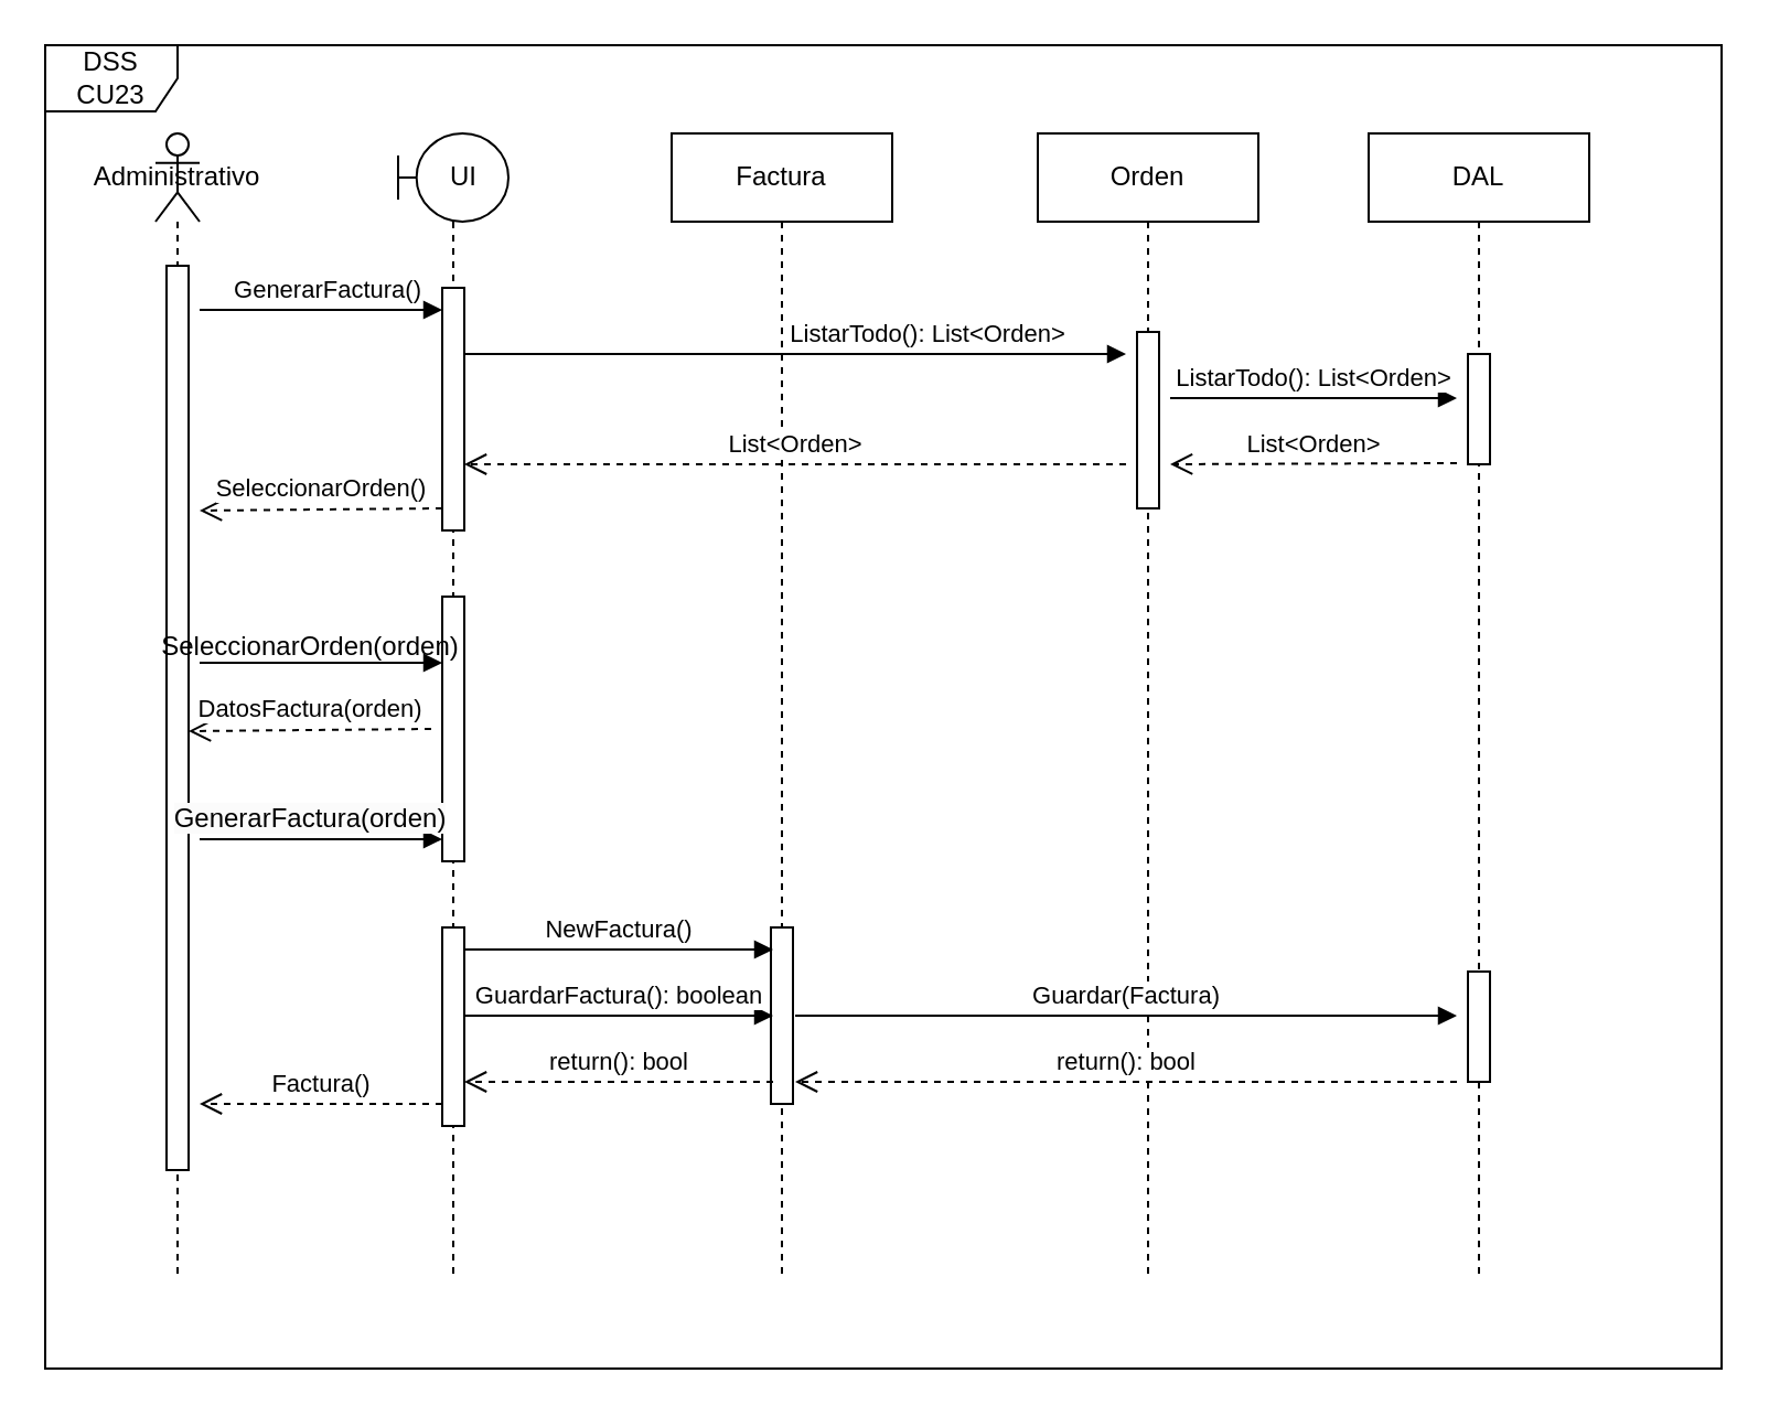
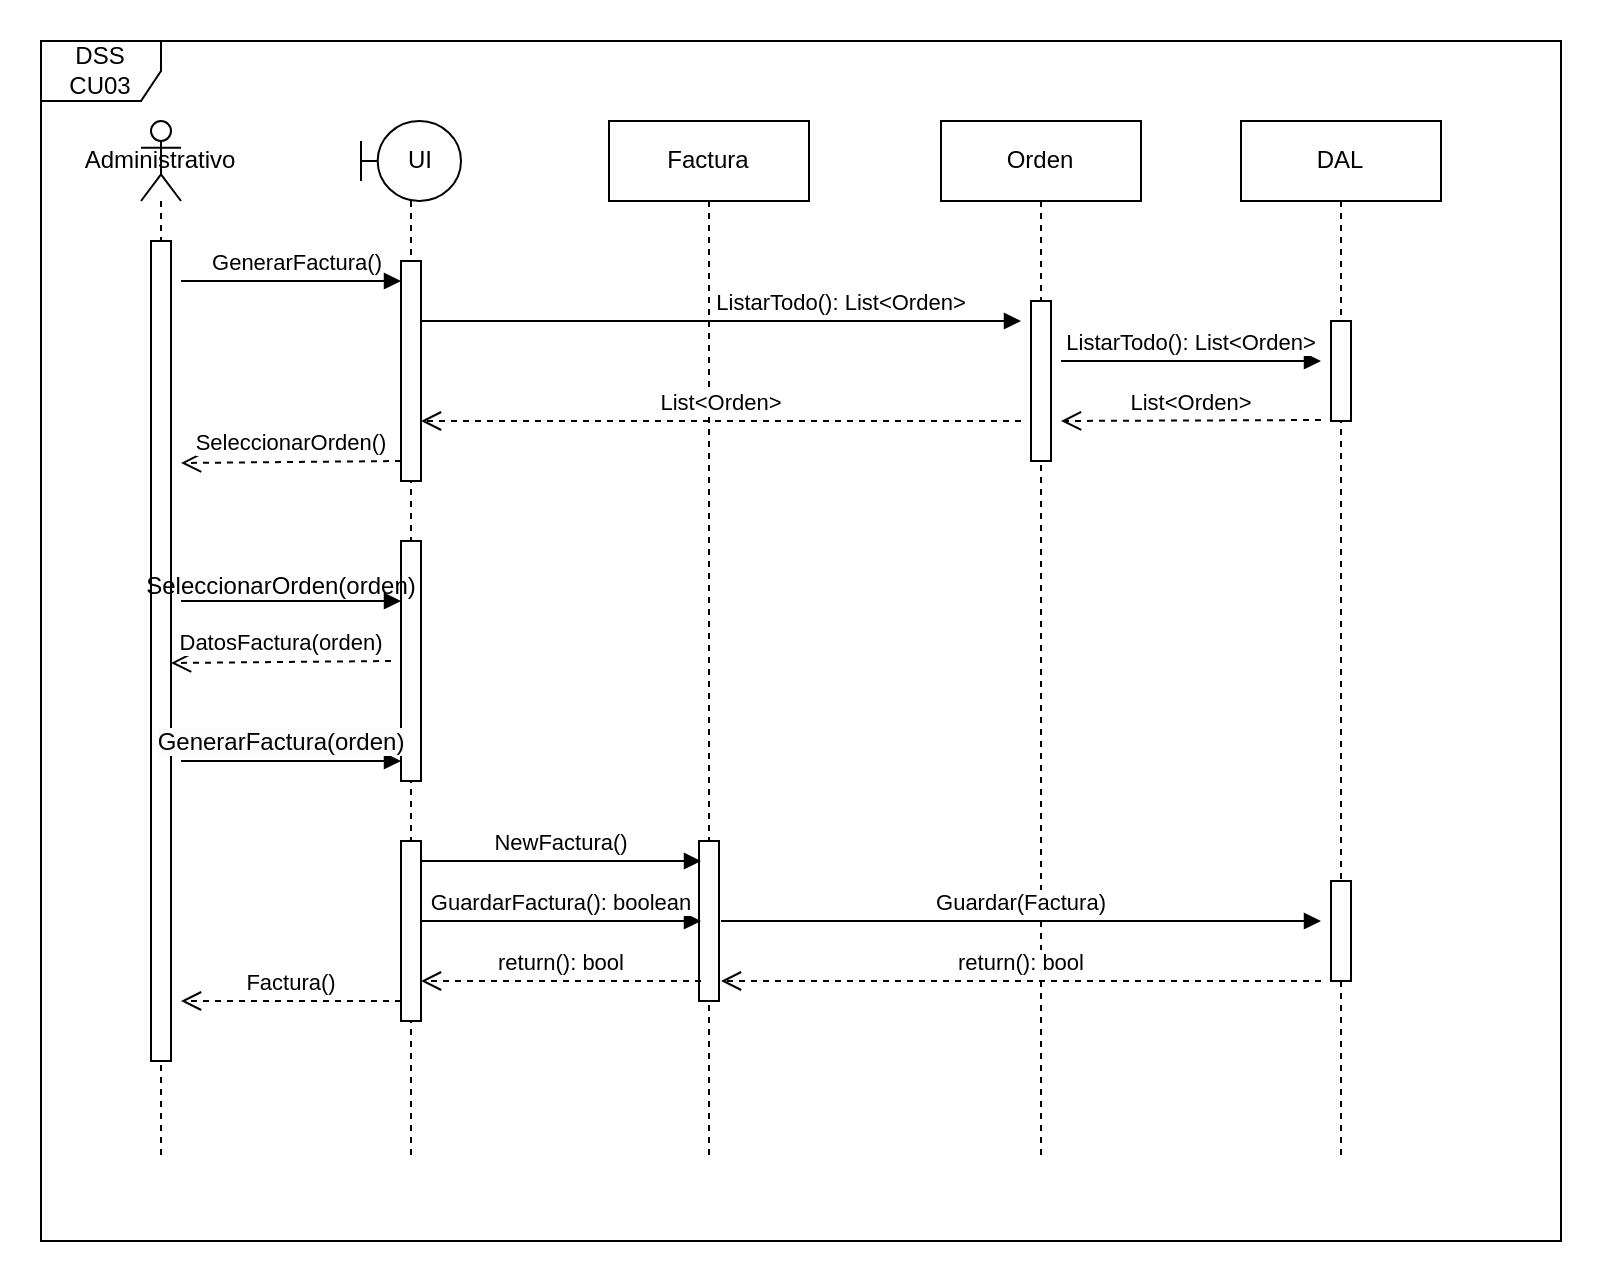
  <mxCell id="0" />
  <mxCell id="1" parent="0" />
  <mxCell id="2" value="Administrativo" style="shape=umlLifeline;perimeter=lifelinePerimeter;whiteSpace=wrap;html=1;container=1;dropTarget=0;collapsible=0;recursiveResize=0;outlineConnect=0;portConstraint=eastwest;newEdgeStyle={&quot;curved&quot;:0,&quot;rounded&quot;:0};participant=umlActor;" vertex="1" parent="1"><mxGeometry x="70" y="60" width="20" height="520" as="geometry" /></mxCell>
  <mxCell id="3" value="" style="html=1;points=[[0,0,0,0,5],[0,1,0,0,-5],[1,0,0,0,5],[1,1,0,0,-5]];perimeter=orthogonalPerimeter;outlineConnect=0;targetShapes=umlLifeline;portConstraint=eastwest;newEdgeStyle={&quot;curved&quot;:0,&quot;rounded&quot;:0};" vertex="1" parent="2"><mxGeometry x="5" y="60" width="10" height="410" as="geometry" /></mxCell>
  <mxCell id="4" value="&amp;nbsp; &amp;nbsp;UI" style="shape=umlLifeline;perimeter=lifelinePerimeter;whiteSpace=wrap;html=1;container=1;dropTarget=0;collapsible=0;recursiveResize=0;outlineConnect=0;portConstraint=eastwest;newEdgeStyle={&quot;curved&quot;:0,&quot;rounded&quot;:0};participant=umlBoundary;" vertex="1" parent="1"><mxGeometry x="180" y="60" width="50" height="520" as="geometry" /></mxCell>
  <mxCell id="5" value="" style="html=1;points=[[0,0,0,0,5],[0,1,0,0,-5],[1,0,0,0,5],[1,1,0,0,-5]];perimeter=orthogonalPerimeter;outlineConnect=0;targetShapes=umlLifeline;portConstraint=eastwest;newEdgeStyle={&quot;curved&quot;:0,&quot;rounded&quot;:0};" vertex="1" parent="4"><mxGeometry x="20" y="70" width="10" height="110" as="geometry" /></mxCell>
  <mxCell id="6" value="" style="html=1;points=[[0,0,0,0,5],[0,1,0,0,-5],[1,0,0,0,5],[1,1,0,0,-5]];perimeter=orthogonalPerimeter;outlineConnect=0;targetShapes=umlLifeline;portConstraint=eastwest;newEdgeStyle={&quot;curved&quot;:0,&quot;rounded&quot;:0};" vertex="1" parent="4"><mxGeometry x="20" y="210" width="10" height="120" as="geometry" /></mxCell>
  <mxCell id="7" value="" style="html=1;points=[[0,0,0,0,5],[0,1,0,0,-5],[1,0,0,0,5],[1,1,0,0,-5]];perimeter=orthogonalPerimeter;outlineConnect=0;targetShapes=umlLifeline;portConstraint=eastwest;newEdgeStyle={&quot;curved&quot;:0,&quot;rounded&quot;:0};" vertex="1" parent="4"><mxGeometry x="20" y="360" width="10" height="90" as="geometry" /></mxCell>
  <mxCell id="8" value="Orden" style="shape=umlLifeline;perimeter=lifelinePerimeter;whiteSpace=wrap;html=1;container=1;dropTarget=0;collapsible=0;recursiveResize=0;outlineConnect=0;portConstraint=eastwest;newEdgeStyle={&quot;curved&quot;:0,&quot;rounded&quot;:0};" vertex="1" parent="1"><mxGeometry x="470" y="60" width="100" height="520" as="geometry" /></mxCell>
  <mxCell id="9" value="" style="html=1;points=[[0,0,0,0,5],[0,1,0,0,-5],[1,0,0,0,5],[1,1,0,0,-5]];perimeter=orthogonalPerimeter;outlineConnect=0;targetShapes=umlLifeline;portConstraint=eastwest;newEdgeStyle={&quot;curved&quot;:0,&quot;rounded&quot;:0};" vertex="1" parent="8"><mxGeometry x="45" y="90" width="10" height="80" as="geometry" /></mxCell>
  <mxCell id="10" value="Factura" style="shape=umlLifeline;perimeter=lifelinePerimeter;whiteSpace=wrap;html=1;container=1;dropTarget=0;collapsible=0;recursiveResize=0;outlineConnect=0;portConstraint=eastwest;newEdgeStyle={&quot;curved&quot;:0,&quot;rounded&quot;:0};" vertex="1" parent="1"><mxGeometry x="304" y="60" width="100" height="520" as="geometry" /></mxCell>
  <mxCell id="11" value="" style="html=1;points=[[0,0,0,0,5],[0,1,0,0,-5],[1,0,0,0,5],[1,1,0,0,-5]];perimeter=orthogonalPerimeter;outlineConnect=0;targetShapes=umlLifeline;portConstraint=eastwest;newEdgeStyle={&quot;curved&quot;:0,&quot;rounded&quot;:0};" vertex="1" parent="10"><mxGeometry x="45" y="360" width="10" height="80" as="geometry" /></mxCell>
  <mxCell id="12" value="DAL" style="shape=umlLifeline;perimeter=lifelinePerimeter;whiteSpace=wrap;html=1;container=1;dropTarget=0;collapsible=0;recursiveResize=0;outlineConnect=0;portConstraint=eastwest;newEdgeStyle={&quot;curved&quot;:0,&quot;rounded&quot;:0};" vertex="1" parent="1"><mxGeometry x="620" y="60" width="100" height="520" as="geometry" /></mxCell>
  <mxCell id="13" value="" style="html=1;points=[[0,0,0,0,5],[0,1,0,0,-5],[1,0,0,0,5],[1,1,0,0,-5]];perimeter=orthogonalPerimeter;outlineConnect=0;targetShapes=umlLifeline;portConstraint=eastwest;newEdgeStyle={&quot;curved&quot;:0,&quot;rounded&quot;:0};" vertex="1" parent="12"><mxGeometry x="45" y="100" width="10" height="50" as="geometry" /></mxCell>
  <mxCell id="14" value="" style="html=1;points=[[0,0,0,0,5],[0,1,0,0,-5],[1,0,0,0,5],[1,1,0,0,-5]];perimeter=orthogonalPerimeter;outlineConnect=0;targetShapes=umlLifeline;portConstraint=eastwest;newEdgeStyle={&quot;curved&quot;:0,&quot;rounded&quot;:0};" vertex="1" parent="12"><mxGeometry x="45" y="380" width="10" height="50" as="geometry" /></mxCell>
  <mxCell id="15" value="GenerarFactura()" style="html=1;verticalAlign=bottom;endArrow=block;curved=0;rounded=0;" edge="1" parent="1"><mxGeometry x="0.048" width="80" relative="1" as="geometry"><mxPoint x="90" y="140" as="sourcePoint" /><mxPoint x="200" y="140" as="targetPoint" /><mxPoint as="offset" /></mxGeometry></mxCell>
  <mxCell id="16" value="ListarTodo(): List&amp;lt;Orden&amp;gt;" style="html=1;verticalAlign=bottom;endArrow=block;curved=0;rounded=0;" edge="1" parent="1"><mxGeometry x="0.4" width="80" relative="1" as="geometry"><mxPoint x="210" y="160" as="sourcePoint" /><mxPoint x="510" y="160" as="targetPoint" /><mxPoint as="offset" /></mxGeometry></mxCell>
  <mxCell id="17" value="ListarTodo(): List&amp;lt;Orden&amp;gt;" style="html=1;verticalAlign=bottom;endArrow=block;curved=0;rounded=0;" edge="1" parent="1"><mxGeometry width="80" relative="1" as="geometry"><mxPoint x="530" y="180" as="sourcePoint" /><mxPoint x="660" y="180" as="targetPoint" /></mxGeometry></mxCell>
  <mxCell id="18" value="List&amp;lt;Orden&amp;gt;" style="html=1;verticalAlign=bottom;endArrow=open;dashed=1;endSize=8;curved=0;rounded=0;" edge="1" parent="1"><mxGeometry relative="1" as="geometry"><mxPoint x="660" y="209.5" as="sourcePoint" /><mxPoint x="530" y="210" as="targetPoint" /></mxGeometry></mxCell>
  <mxCell id="19" value="List&amp;lt;Orden&amp;gt;" style="html=1;verticalAlign=bottom;endArrow=open;dashed=1;endSize=8;curved=0;rounded=0;" edge="1" parent="1"><mxGeometry relative="1" as="geometry"><mxPoint x="510" y="210" as="sourcePoint" /><mxPoint x="210" y="210" as="targetPoint" /></mxGeometry></mxCell>
  <mxCell id="20" value="SeleccionarOrden()" style="html=1;verticalAlign=bottom;endArrow=open;dashed=1;endSize=8;curved=0;rounded=0;" edge="1" parent="1"><mxGeometry relative="1" as="geometry"><mxPoint x="200" y="230" as="sourcePoint" /><mxPoint x="90" y="231" as="targetPoint" /></mxGeometry></mxCell>
  <mxCell id="21" value="" style="html=1;verticalAlign=bottom;endArrow=block;curved=0;rounded=0;" edge="1" parent="1"><mxGeometry x="0.048" width="80" relative="1" as="geometry"><mxPoint x="90" y="300" as="sourcePoint" /><mxPoint x="200" y="300" as="targetPoint" /><mxPoint as="offset" /></mxGeometry></mxCell>
  <mxCell id="22" value="SeleccionarOrden(orden)" style="text;html=1;align=center;verticalAlign=middle;resizable=0;points=[];autosize=1;strokeColor=none;fillColor=none;" vertex="1" parent="1"><mxGeometry x="60" y="278" width="160" height="30" as="geometry" /></mxCell>
  <mxCell id="23" value="DatosFactura(orden)" style="html=1;verticalAlign=bottom;endArrow=open;dashed=1;endSize=8;curved=0;rounded=0;" edge="1" parent="1"><mxGeometry relative="1" as="geometry"><mxPoint x="195" y="330" as="sourcePoint" /><mxPoint x="85" y="331" as="targetPoint" /></mxGeometry></mxCell>
  <mxCell id="24" value="&lt;span style=&quot;font-size: 12px; background-color: rgb(251, 251, 251);&quot;&gt;GenerarFactura(orden)&lt;/span&gt;" style="html=1;verticalAlign=bottom;endArrow=block;curved=0;rounded=0;" edge="1" parent="1"><mxGeometry x="-0.091" width="80" relative="1" as="geometry"><mxPoint x="90" y="380" as="sourcePoint" /><mxPoint x="200" y="380" as="targetPoint" /><mxPoint as="offset" /></mxGeometry></mxCell>
  <mxCell id="25" value="NewFactura()" style="html=1;verticalAlign=bottom;endArrow=block;curved=0;rounded=0;" edge="1" parent="1"><mxGeometry width="80" relative="1" as="geometry"><mxPoint x="210" y="430" as="sourcePoint" /><mxPoint x="350" y="430" as="targetPoint" /><mxPoint as="offset" /></mxGeometry></mxCell>
  <mxCell id="26" value="GuardarFactura(): boolean" style="html=1;verticalAlign=bottom;endArrow=block;curved=0;rounded=0;" edge="1" parent="1"><mxGeometry width="80" relative="1" as="geometry"><mxPoint x="210" y="460" as="sourcePoint" /><mxPoint x="350" y="460" as="targetPoint" /><mxPoint as="offset" /></mxGeometry></mxCell>
  <mxCell id="27" value="Guardar(Factura)" style="html=1;verticalAlign=bottom;endArrow=block;curved=0;rounded=0;" edge="1" parent="1"><mxGeometry width="80" relative="1" as="geometry"><mxPoint x="360" y="460" as="sourcePoint" /><mxPoint x="660" y="460" as="targetPoint" /><mxPoint as="offset" /></mxGeometry></mxCell>
  <mxCell id="28" value="return(): bool" style="html=1;verticalAlign=bottom;endArrow=open;dashed=1;endSize=8;curved=0;rounded=0;" edge="1" parent="1"><mxGeometry relative="1" as="geometry"><mxPoint x="660" y="490" as="sourcePoint" /><mxPoint x="360" y="490" as="targetPoint" /></mxGeometry></mxCell>
  <mxCell id="29" value="return(): bool" style="html=1;verticalAlign=bottom;endArrow=open;dashed=1;endSize=8;curved=0;rounded=0;" edge="1" parent="1" target="7"><mxGeometry relative="1" as="geometry"><mxPoint x="350" y="490" as="sourcePoint" /><mxPoint x="50" y="490" as="targetPoint" /></mxGeometry></mxCell>
  <mxCell id="30" value="Factura()" style="html=1;verticalAlign=bottom;endArrow=open;dashed=1;endSize=8;curved=0;rounded=0;" edge="1" parent="1"><mxGeometry relative="1" as="geometry"><mxPoint x="200" y="500" as="sourcePoint" /><mxPoint x="90" y="500" as="targetPoint" /></mxGeometry></mxCell>
- <mxCell id="31" value="DSS CU23" style="shape=umlFrame;whiteSpace=wrap;html=1;pointerEvents=0;" vertex="1" parent="1"><mxGeometry x="20" y="20" width="760" height="600" as="geometry" /></mxCell>
+ <mxCell id="31" value="DSS CU03" style="shape=umlFrame;whiteSpace=wrap;html=1;pointerEvents=0;" vertex="1" parent="1"><mxGeometry x="20" y="20" width="760" height="600" as="geometry" /></mxCell>
